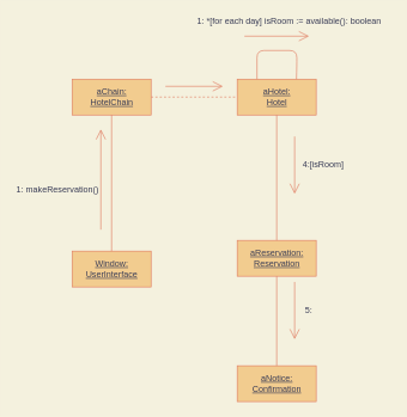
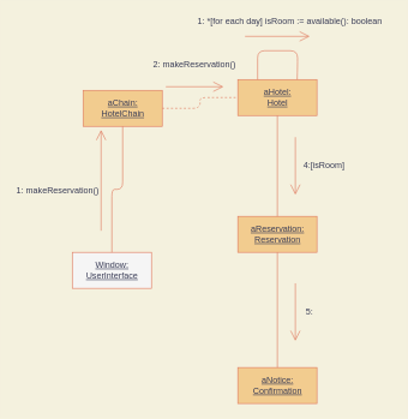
  <mxCell id="0" />
  <mxCell id="1" parent="0" />
- <mxCell id="2" value="&lt;u&gt;aChain:&lt;br&gt;HotelChain&lt;/u&gt;" style="html=1;rounded=0;sketch=0;strokeColor=#E07A5F;fillColor=#F2CC8F;fontColor=#393C56;" vertex="1" parent="1"><mxGeometry x="100" y="110" width="110" height="50" as="geometry" /></mxCell>
- <mxCell id="3" value="&lt;u&gt;Window:&lt;br&gt;UserInterface&lt;/u&gt;" style="html=1;rounded=0;sketch=0;strokeColor=#E07A5F;fillColor=#F2CC8F;fontColor=#393C56;" vertex="1" parent="1"><mxGeometry x="100" y="350" width="110" height="50" as="geometry" /></mxCell>
+ <mxCell id="2" value="&lt;u&gt;aChain:&lt;br&gt;HotelChain&lt;/u&gt;" style="html=1;rounded=0;sketch=0;strokeColor=#E07A5F;fillColor=#F2CC8F;fontColor=#393C56;" vertex="1" parent="1"><mxGeometry x="115" y="125" width="110" height="50" as="geometry" /></mxCell>
+ <mxCell id="3" value="&lt;u&gt;Window:&lt;br&gt;UserInterface&lt;/u&gt;" style="html=1;rounded=0;sketch=0;strokeColor=#E07A5F;fillColor=#f5f5f5;fontColor=#393C56;" vertex="1" parent="1"><mxGeometry x="100" y="350" width="110" height="50" as="geometry" /></mxCell>
  <mxCell id="4" value="" style="endArrow=none;html=1;edgeStyle=orthogonalEdgeStyle;strokeColor=#E07A5F;fillColor=#F2CC8F;fontColor=#393C56;exitX=0.5;exitY=1;exitDx=0;exitDy=0;entryX=0.5;entryY=0;entryDx=0;entryDy=0;" edge="1" parent="1" source="2" target="3"><mxGeometry relative="1" as="geometry"><mxPoint x="380" y="290" as="sourcePoint" /><mxPoint x="540" y="290" as="targetPoint" /></mxGeometry></mxCell>
  <mxCell id="5" value="&lt;u&gt;aHotel:&lt;br&gt;Hotel&lt;/u&gt;" style="html=1;rounded=0;sketch=0;strokeColor=#E07A5F;fillColor=#F2CC8F;fontColor=#393C56;" vertex="1" parent="1"><mxGeometry x="330" y="110" width="110" height="50" as="geometry" /></mxCell>
  <mxCell id="6" value="" style="endArrow=none;html=1;edgeStyle=orthogonalEdgeStyle;strokeColor=#E07A5F;fillColor=#F2CC8F;fontColor=#393C56;exitX=1;exitY=0.5;exitDx=0;exitDy=0;entryX=0;entryY=0.5;entryDx=0;entryDy=0;dashed=1;" edge="1" parent="1" source="2" target="5"><mxGeometry relative="1" as="geometry"><mxPoint x="380" y="290" as="sourcePoint" /><mxPoint x="540" y="290" as="targetPoint" /></mxGeometry></mxCell>
- <mxCell id="7" value="&lt;u&gt;aReservation:&lt;br&gt;Reservation&lt;br&gt;&lt;/u&gt;" style="html=1;rounded=0;sketch=0;strokeColor=#E07A5F;fillColor=#F2CC8F;fontColor=#393C56;" vertex="1" parent="1"><mxGeometry x="330" y="335" width="110" height="50" as="geometry" /></mxCell>
+ <mxCell id="7" value="&lt;u&gt;aReservation:&lt;br&gt;Reservation&lt;br&gt;&lt;/u&gt;" style="html=1;rounded=0;sketch=0;strokeColor=#E07A5F;fillColor=#F2CC8F;fontColor=#393C56;" vertex="1" parent="1"><mxGeometry x="330" y="300" width="110" height="50" as="geometry" /></mxCell>
  <mxCell id="8" value="" style="endArrow=none;html=1;edgeStyle=orthogonalEdgeStyle;strokeColor=#E07A5F;fillColor=#F2CC8F;fontColor=#393C56;exitX=0.5;exitY=1;exitDx=0;exitDy=0;entryX=0.5;entryY=0;entryDx=0;entryDy=0;" edge="1" parent="1" source="5" target="7"><mxGeometry relative="1" as="geometry"><mxPoint x="400" y="200" as="sourcePoint" /><mxPoint x="520" y="200" as="targetPoint" /></mxGeometry></mxCell>
  <mxCell id="9" value="&lt;u&gt;aNotice:&lt;br&gt;Confirmation&lt;br&gt;&lt;/u&gt;" style="html=1;rounded=0;sketch=0;strokeColor=#E07A5F;fillColor=#F2CC8F;fontColor=#393C56;" vertex="1" parent="1"><mxGeometry x="330" y="510" width="110" height="50" as="geometry" /></mxCell>
  <mxCell id="10" value="" style="endArrow=none;html=1;edgeStyle=orthogonalEdgeStyle;strokeColor=#E07A5F;fillColor=#F2CC8F;fontColor=#393C56;exitX=0.25;exitY=0;exitDx=0;exitDy=0;entryX=0.75;entryY=0;entryDx=0;entryDy=0;" edge="1" parent="1" source="5" target="5"><mxGeometry relative="1" as="geometry"><mxPoint x="350" y="60" as="sourcePoint" /><mxPoint x="470" y="50" as="targetPoint" /><Array as="points"><mxPoint x="358" y="70" /><mxPoint x="413" y="70" /><mxPoint x="413" y="90" /></Array></mxGeometry></mxCell>
  <mxCell id="11" value="" style="endArrow=none;html=1;edgeStyle=orthogonalEdgeStyle;strokeColor=#E07A5F;fillColor=#F2CC8F;fontColor=#393C56;exitX=0.5;exitY=1;exitDx=0;exitDy=0;entryX=0.5;entryY=0;entryDx=0;entryDy=0;" edge="1" parent="1" source="7" target="9"><mxGeometry relative="1" as="geometry"><mxPoint x="390" y="360" as="sourcePoint" /><mxPoint x="550" y="360" as="targetPoint" /></mxGeometry></mxCell>
  <mxCell id="12" value="" style="endArrow=open;endFill=1;endSize=12;html=1;strokeColor=#E07A5F;fillColor=#F2CC8F;fontColor=#393C56;" edge="1" parent="1"><mxGeometry width="160" relative="1" as="geometry"><mxPoint x="140" y="320" as="sourcePoint" /><mxPoint x="140" y="180" as="targetPoint" /></mxGeometry></mxCell>
  <mxCell id="13" value="1: makeReservation()" style="text;html=1;strokeColor=none;fillColor=none;align=center;verticalAlign=middle;whiteSpace=wrap;rounded=0;sketch=0;fontColor=#393C56;" vertex="1" parent="1"><mxGeometry x="20" y="255" width="120" height="20" as="geometry" /></mxCell>
  <mxCell id="14" value="" style="endArrow=open;endFill=1;endSize=12;html=1;strokeColor=#E07A5F;fillColor=#F2CC8F;fontColor=#393C56;" edge="1" parent="1"><mxGeometry width="160" relative="1" as="geometry"><mxPoint x="230" y="120" as="sourcePoint" /><mxPoint x="310" y="120" as="targetPoint" /></mxGeometry></mxCell>
+ <mxCell id="15" value="2: makeReservation()" style="text;html=1;strokeColor=none;fillColor=none;align=center;verticalAlign=middle;whiteSpace=wrap;rounded=0;sketch=0;fontColor=#393C56;" vertex="1" parent="1"><mxGeometry x="210" y="80" width="120" height="20" as="geometry" /></mxCell>
  <mxCell id="16" value="" style="endArrow=open;endFill=1;endSize=12;html=1;strokeColor=#E07A5F;fillColor=#F2CC8F;fontColor=#393C56;" edge="1" parent="1"><mxGeometry width="160" relative="1" as="geometry"><mxPoint x="410" y="190" as="sourcePoint" /><mxPoint x="410" y="270" as="targetPoint" /></mxGeometry></mxCell>
  <mxCell id="17" value="4:[isRoom]" style="text;html=1;strokeColor=none;fillColor=none;align=center;verticalAlign=middle;whiteSpace=wrap;rounded=0;sketch=0;fontColor=#393C56;" vertex="1" parent="1"><mxGeometry x="420" y="220" width="60" height="20" as="geometry" /></mxCell>
  <mxCell id="18" value="5:" style="text;html=1;strokeColor=none;fillColor=none;align=center;verticalAlign=middle;whiteSpace=wrap;rounded=0;sketch=0;fontColor=#393C56;" vertex="1" parent="1"><mxGeometry x="410" y="423" width="40" height="20" as="geometry" /></mxCell>
  <mxCell id="19" value="" style="endArrow=open;endFill=1;endSize=12;html=1;strokeColor=#E07A5F;fillColor=#F2CC8F;fontColor=#393C56;" edge="1" parent="1"><mxGeometry width="160" relative="1" as="geometry"><mxPoint x="410" y="393" as="sourcePoint" /><mxPoint x="410" y="473" as="targetPoint" /></mxGeometry></mxCell>
  <mxCell id="20" value="1: *[for each day] isRoom := available(): boolean" style="text;html=1;strokeColor=none;fillColor=none;align=center;verticalAlign=middle;whiteSpace=wrap;rounded=0;sketch=0;fontColor=#393C56;" vertex="1" parent="1"><mxGeometry x="260" width="285" height="20" as="geometry" y="20" /></mxCell>
  <mxCell id="21" value="" style="endArrow=open;endFill=1;endSize=12;html=1;strokeColor=#E07A5F;fillColor=#F2CC8F;fontColor=#393C56;" edge="1" parent="1"><mxGeometry width="160" relative="1" as="geometry"><mxPoint x="340" y="50" as="sourcePoint" /><mxPoint x="430" y="50" as="targetPoint" /></mxGeometry></mxCell>
